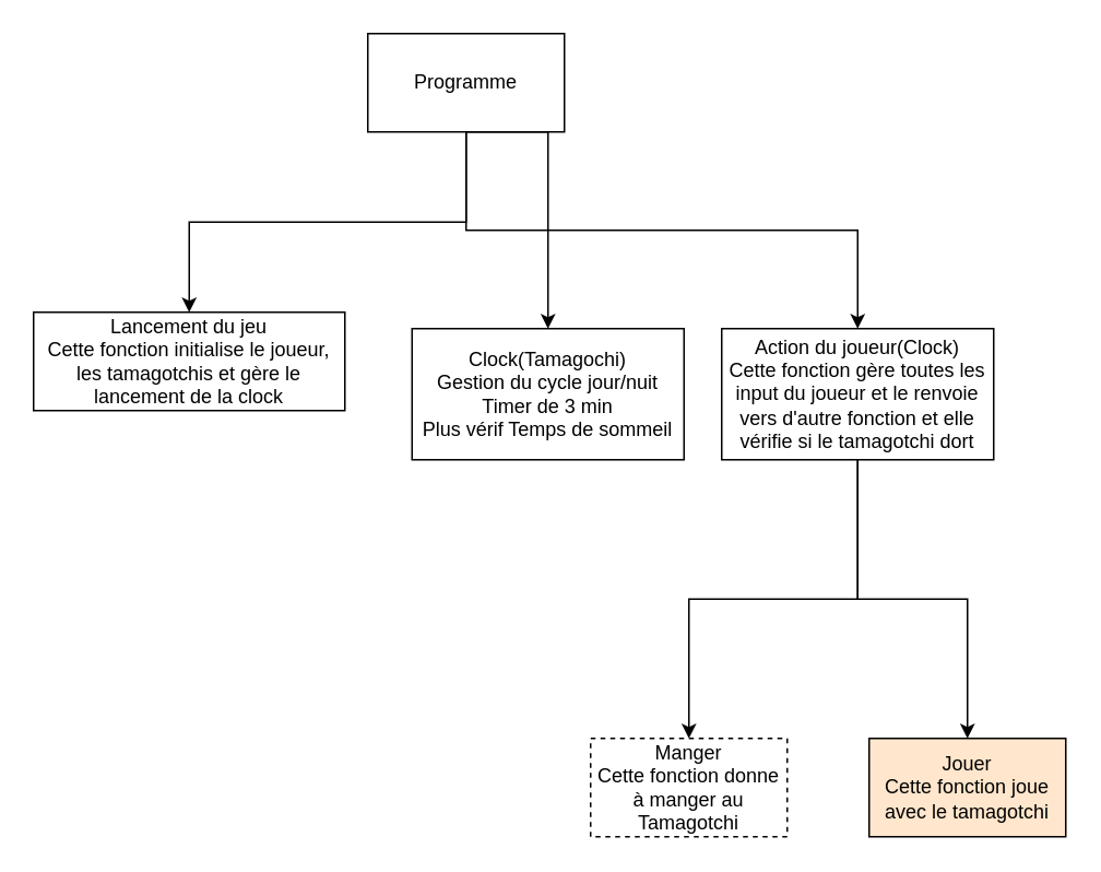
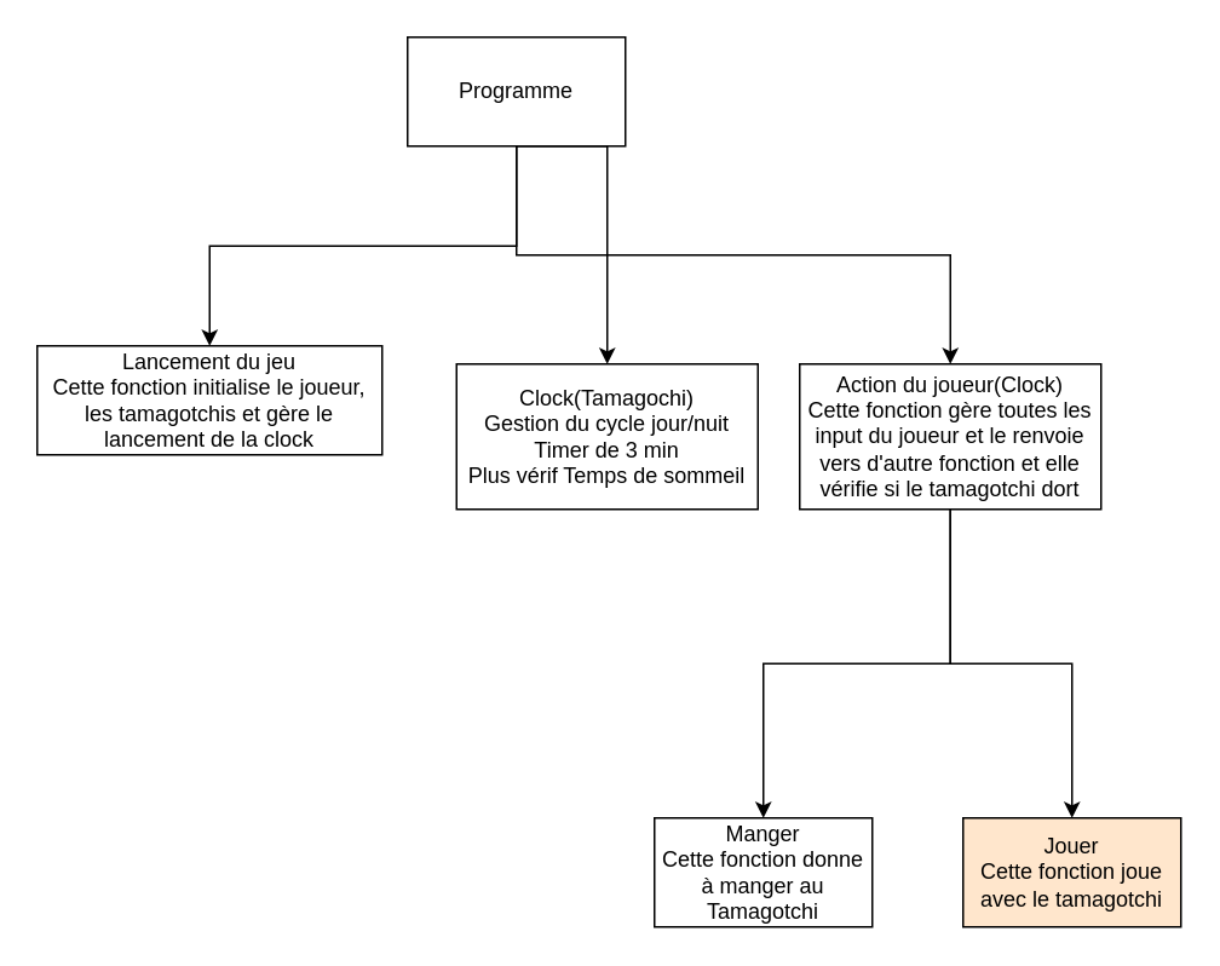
  <mxCell id="0" />
  <mxCell id="1" parent="0" />
  <mxCell id="2" style="edgeStyle=orthogonalEdgeStyle;rounded=0;orthogonalLoop=1;jettySize=auto;html=1;exitX=0.5;exitY=1;exitDx=0;exitDy=0;" edge="1" parent="1" source="5" target="6"><mxGeometry relative="1" as="geometry"><mxPoint x="70" y="200" as="targetPoint" /></mxGeometry></mxCell>
  <mxCell id="3" style="edgeStyle=orthogonalEdgeStyle;rounded=0;orthogonalLoop=1;jettySize=auto;html=1;exitX=0.5;exitY=1;exitDx=0;exitDy=0;entryX=0.5;entryY=0;entryDx=0;entryDy=0;" edge="1" parent="1" source="5" target="7"><mxGeometry relative="1" as="geometry" /></mxCell>
  <mxCell id="4" style="edgeStyle=orthogonalEdgeStyle;rounded=0;orthogonalLoop=1;jettySize=auto;html=1;exitX=0.5;exitY=1;exitDx=0;exitDy=0;entryX=0.5;entryY=0;entryDx=0;entryDy=0;" edge="1" parent="1" source="5" target="10"><mxGeometry relative="1" as="geometry"><Array as="points"><mxPoint x="334" y="140" /><mxPoint x="523" y="140" /></Array></mxGeometry></mxCell>
  <mxCell id="5" value="Programme" style="rounded=0;whiteSpace=wrap;html=1;" vertex="1" parent="1"><mxGeometry x="224" y="20" width="120" height="60" as="geometry" /></mxCell>
  <mxCell id="6" value="Lancement du jeu&lt;div&gt;Cette fonction initialise le joueur, les tamagotchis et gère le&lt;div&gt;lancement de la clock&lt;/div&gt;&lt;/div&gt;" style="rounded=0;whiteSpace=wrap;html=1;" vertex="1" parent="1"><mxGeometry x="20" y="190" width="190" height="60" as="geometry" /></mxCell>
  <mxCell id="7" value="Clock(Tamagochi)&lt;div&gt;Gestion du cycle jour/nuit&lt;/div&gt;&lt;div&gt;Timer de 3 min&lt;/div&gt;&lt;div&gt;Plus vérif Temps de sommeil&lt;/div&gt;" style="rounded=0;whiteSpace=wrap;html=1;" vertex="1" parent="1"><mxGeometry x="251" y="200" width="166" height="80" as="geometry" /></mxCell>
  <mxCell id="8" style="edgeStyle=orthogonalEdgeStyle;rounded=0;orthogonalLoop=1;jettySize=auto;html=1;exitX=0.5;exitY=1;exitDx=0;exitDy=0;" edge="1" parent="1" source="10" target="11"><mxGeometry relative="1" as="geometry"><mxPoint x="460" y="400" as="targetPoint" /></mxGeometry></mxCell>
  <mxCell id="9" style="edgeStyle=orthogonalEdgeStyle;rounded=0;orthogonalLoop=1;jettySize=auto;html=1;exitX=0.5;exitY=1;exitDx=0;exitDy=0;" edge="1" parent="1" source="10" target="12"><mxGeometry relative="1" as="geometry" /></mxCell>
  <mxCell id="10" value="Action du joueur(Clock)&lt;div&gt;Cette fonction gère toutes les input du joueur et le renvoie vers d'autre fonction et elle vérifie si le tamagotchi dort&lt;/div&gt;" style="rounded=0;whiteSpace=wrap;html=1;" vertex="1" parent="1"><mxGeometry x="440" y="200" width="166" height="80" as="geometry" /></mxCell>
- <mxCell id="11" value="Manger&lt;div&gt;Cette fonction donne à manger au Tamagotchi&lt;/div&gt;" style="rounded=0;whiteSpace=wrap;html=1;dashed=1;" vertex="1" parent="1"><mxGeometry x="360" y="450" width="120" height="60" as="geometry" /></mxCell>
+ <mxCell id="11" value="Manger&lt;div&gt;Cette fonction donne à manger au Tamagotchi&lt;/div&gt;" style="rounded=0;whiteSpace=wrap;html=1;" vertex="1" parent="1"><mxGeometry x="360" y="450" width="120" height="60" as="geometry" /></mxCell>
  <mxCell id="12" value="Jouer&lt;div&gt;Cette fonction joue avec le tamagotchi&lt;/div&gt;" style="rounded=0;whiteSpace=wrap;html=1;fillColor=#ffe6cc;" vertex="1" parent="1"><mxGeometry x="530" y="450" width="120" height="60" as="geometry" /></mxCell>
